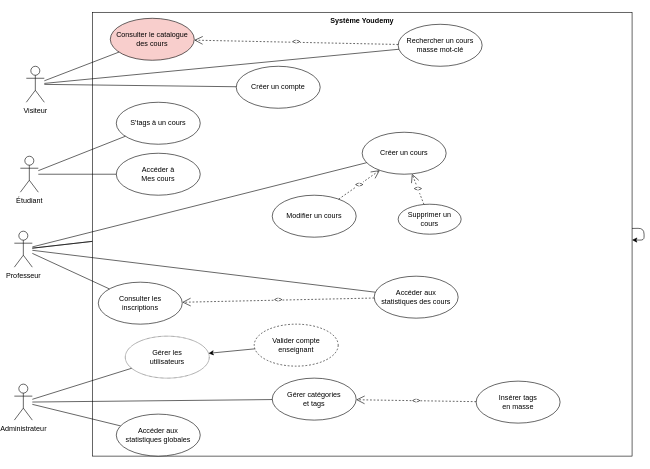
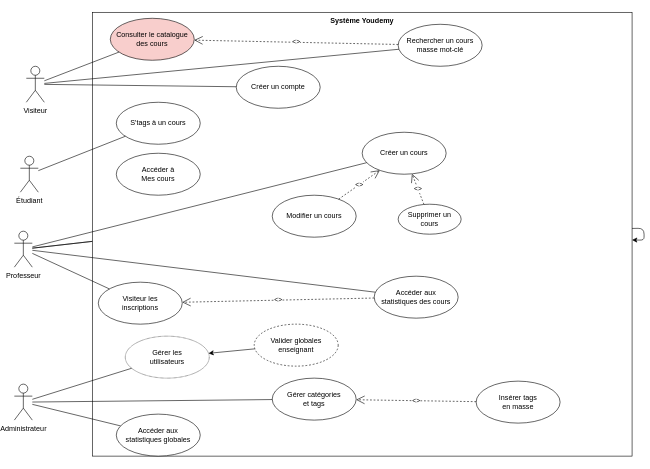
  <mxCell id="0" />
  <mxCell id="1" parent="0" />
  <mxCell id="2" value="Visiteur" style="shape=umlActor;verticalLabelPosition=bottom;verticalAlign=top;html=1;" parent="1" vertex="1"><mxGeometry x="40" y="110" width="30" height="60" as="geometry" /></mxCell>
  <mxCell id="3" value="Étudiant" style="shape=umlActor;verticalLabelPosition=bottom;verticalAlign=top;html=1;" parent="1" vertex="1"><mxGeometry x="30" y="260" width="30" height="60" as="geometry" /></mxCell>
  <mxCell id="4" style="edgeStyle=none;html=1;" edge="1" parent="1" source="6" target="15"><mxGeometry relative="1" as="geometry" /></mxCell>
  <mxCell id="5" style="edgeStyle=none;html=1;" edge="1" parent="1" source="6" target="15"><mxGeometry relative="1" as="geometry" /></mxCell>
  <mxCell id="6" value="Professeur" style="shape=umlActor;verticalLabelPosition=bottom;verticalAlign=top;html=1;" parent="1" vertex="1"><mxGeometry x="20" y="385" width="30" height="60" as="geometry" /></mxCell>
  <mxCell id="7" value="Administrateur" style="shape=umlActor;verticalLabelPosition=bottom;verticalAlign=top;html=1;" parent="1" vertex="1"><mxGeometry x="20" y="640" width="30" height="60" as="geometry" /></mxCell>
  <mxCell id="8" value="Système Youdemy" style="shape=rect;html=1;verticalAlign=top;fontStyle=1;whiteSpace=wrap;align=center;" parent="1" vertex="1"><mxGeometry x="150" y="20" width="900" height="740" as="geometry" /></mxCell>
  <mxCell id="9" value="Consulter le catalogue&#10;des cours" style="ellipse;whiteSpace=wrap;html=1;fillColor=#f8cecc;" parent="1" vertex="1"><mxGeometry x="180" y="30" width="140" height="70" as="geometry" /></mxCell>
  <mxCell id="10" value="Rechercher un cours&#10;masse mot-clé" style="ellipse;whiteSpace=wrap;html=1;" parent="1" vertex="1"><mxGeometry x="660" y="40" width="140" height="70" as="geometry" /></mxCell>
  <mxCell id="11" value="Créer un compte" style="ellipse;whiteSpace=wrap;html=1;" parent="1" vertex="1"><mxGeometry x="390" y="110" width="140" height="70" as="geometry" /></mxCell>
  <mxCell id="12" value="S'tags à un cours" style="ellipse;whiteSpace=wrap;html=1;" parent="1" vertex="1"><mxGeometry x="190" y="170" width="140" height="70" as="geometry" /></mxCell>
  <mxCell id="13" value="Accéder à&#10;Mes cours" style="ellipse;whiteSpace=wrap;html=1;" parent="1" vertex="1"><mxGeometry x="190" y="255" width="140" height="70" as="geometry" /></mxCell>
  <mxCell id="14" value="Créer un cours" style="ellipse;whiteSpace=wrap;html=1;" parent="1" vertex="1"><mxGeometry x="600" y="220" width="140" height="70" as="geometry" /></mxCell>
  <mxCell id="15" value="Modifier un cours" style="ellipse;whiteSpace=wrap;html=1;" parent="1" vertex="1"><mxGeometry x="450" y="325" width="140" height="70" as="geometry" /></mxCell>
  <mxCell id="16" value="Supprimer un cours" style="ellipse;whiteSpace=wrap;html=1;" parent="1" vertex="1"><mxGeometry x="660" y="340" width="105" height="50" as="geometry" /></mxCell>
- <mxCell id="17" value="Consulter les&#10;inscriptions" style="ellipse;whiteSpace=wrap;html=1;" parent="1" vertex="1"><mxGeometry x="160" y="470" width="140" height="70" as="geometry" /></mxCell>
+ <mxCell id="17" value="Visiteur les&#10;inscriptions" style="ellipse;whiteSpace=wrap;html=1;" parent="1" vertex="1"><mxGeometry x="160" y="470" width="140" height="70" as="geometry" /></mxCell>
  <mxCell id="18" value="Accéder aux&#10;statistiques des cours" style="ellipse;whiteSpace=wrap;html=1;" parent="1" vertex="1"><mxGeometry x="620" y="460" width="140" height="70" as="geometry" /></mxCell>
  <mxCell id="19" value="Gérer les&#10;utilisateurs" style="ellipse;whiteSpace=wrap;html=1;dashed=1;dashPattern=1 1;" parent="1" vertex="1"><mxGeometry x="205" y="560" width="140" height="70" as="geometry" /></mxCell>
  <mxCell id="20" value="" style="edgeStyle=none;html=1;" edge="1" parent="1" source="21" target="19"><mxGeometry relative="1" as="geometry" /></mxCell>
- <mxCell id="21" value="Valider compte&#10;enseignant" style="ellipse;whiteSpace=wrap;html=1;dashed=1;" parent="1" vertex="1"><mxGeometry x="420" y="540" width="140" height="70" as="geometry" /></mxCell>
+ <mxCell id="21" value="Valider globales&#10;enseignant" style="ellipse;whiteSpace=wrap;html=1;dashed=1;" parent="1" vertex="1"><mxGeometry x="420" y="540" width="140" height="70" as="geometry" /></mxCell>
  <mxCell id="22" value="Gérer catégories&#10;et tags" style="ellipse;whiteSpace=wrap;html=1;" parent="1" vertex="1"><mxGeometry x="450" y="630" width="140" height="70" as="geometry" /></mxCell>
  <mxCell id="23" value="Insérer tags&#10;en masse" style="ellipse;whiteSpace=wrap;html=1;" parent="1" vertex="1"><mxGeometry x="790" y="635" width="140" height="70" as="geometry" /></mxCell>
  <mxCell id="24" value="Accéder aux&#10;statistiques globales" style="ellipse;whiteSpace=wrap;html=1;" parent="1" vertex="1"><mxGeometry x="190" y="690" width="140" height="70" as="geometry" /></mxCell>
  <mxCell id="25" value="&lt;&lt;include&gt;&gt;" style="endArrow=open;endSize=12;dashed=1;html=1;rounded=0;" parent="1" source="10" target="9" edge="1"><mxGeometry width="160" relative="1" as="geometry" /></mxCell>
  <mxCell id="26" value="&lt;&lt;include&gt;&gt;" style="endArrow=open;endSize=12;dashed=1;html=1;rounded=0;" parent="1" source="15" target="14" edge="1"><mxGeometry width="160" relative="1" as="geometry" /></mxCell>
  <mxCell id="27" value="&lt;&lt;include&gt;&gt;" style="endArrow=open;endSize=12;dashed=1;html=1;rounded=0;" parent="1" source="16" target="14" edge="1"><mxGeometry width="160" relative="1" as="geometry" /></mxCell>
  <mxCell id="28" value="&lt;&lt;include&gt;&gt;" style="endArrow=open;endSize=12;dashed=1;html=1;rounded=0;" parent="1" source="18" target="17" edge="1"><mxGeometry width="160" relative="1" as="geometry" /></mxCell>
  <mxCell id="29" value="&lt;&lt;extend&gt;&gt;" style="endArrow=open;endSize=12;dashed=1;html=1;rounded=0;" parent="1" source="23" target="22" edge="1"><mxGeometry width="160" relative="1" as="geometry" /></mxCell>
  <mxCell id="30" value="" style="endArrow=none;html=1;rounded=0;" parent="1" source="2" target="9" edge="1"><mxGeometry relative="1" as="geometry" /></mxCell>
  <mxCell id="31" value="" style="endArrow=none;html=1;rounded=0;" parent="1" source="2" target="10" edge="1"><mxGeometry relative="1" as="geometry" /></mxCell>
  <mxCell id="32" value="" style="endArrow=none;html=1;rounded=0;" parent="1" source="2" target="11" edge="1"><mxGeometry relative="1" as="geometry" /></mxCell>
  <mxCell id="33" value="" style="endArrow=none;html=1;rounded=0;" parent="1" source="3" target="12" edge="1"><mxGeometry relative="1" as="geometry" /></mxCell>
- <mxCell id="34" value="" style="endArrow=none;html=1;rounded=0;" parent="1" source="3" target="13" edge="1"><mxGeometry relative="1" as="geometry" /></mxCell>
  <mxCell id="35" value="" style="endArrow=none;html=1;rounded=0;" parent="1" source="6" target="14" edge="1"><mxGeometry relative="1" as="geometry" /></mxCell>
  <mxCell id="36" value="" style="endArrow=none;html=1;rounded=0;" parent="1" source="6" target="17" edge="1"><mxGeometry relative="1" as="geometry" /></mxCell>
  <mxCell id="37" value="" style="endArrow=none;html=1;rounded=0;" parent="1" source="6" target="18" edge="1"><mxGeometry relative="1" as="geometry" /></mxCell>
  <mxCell id="38" value="" style="endArrow=none;html=1;rounded=0;" parent="1" source="7" target="19" edge="1"><mxGeometry relative="1" as="geometry" /></mxCell>
  <mxCell id="39" value="" style="endArrow=none;html=1;rounded=0;" parent="1" source="7" target="22" edge="1"><mxGeometry relative="1" as="geometry" /></mxCell>
  <mxCell id="40" value="" style="endArrow=none;html=1;rounded=0;" parent="1" source="7" target="24" edge="1"><mxGeometry relative="1" as="geometry" /></mxCell>
  <mxCell id="41" style="edgeStyle=none;html=1;" edge="1" parent="1" source="8" target="8"><mxGeometry relative="1" as="geometry" /></mxCell>
